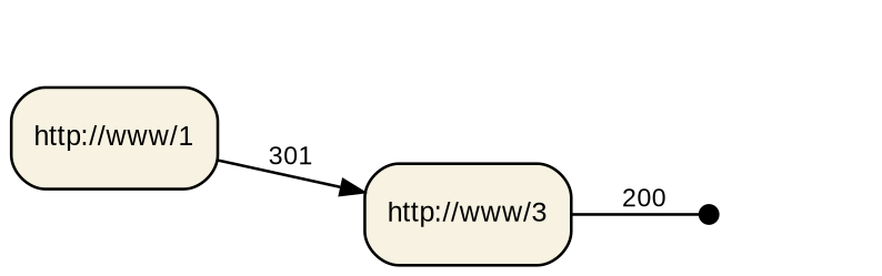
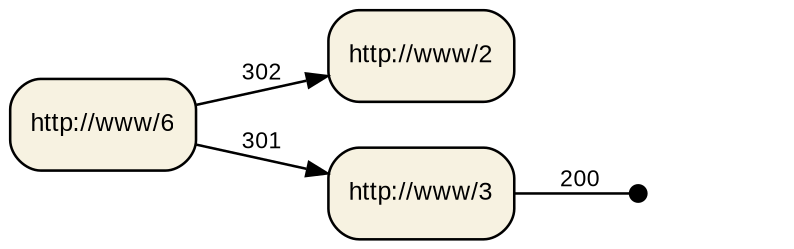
  digraph {
    rankdir=LR
    node [fillcolor="#f7f2e1" fontname=Arial fontsize=10 shape=box style="filled,rounded"]
    edge [arrowsize=0.80 fontname=Arial fontsize=9]
-   n1 [label="http://www/1"]
+   n1 [label="http://www/6"]
+   n2 [label="http://www/2"]
    n3 [label="http://www/3"]
    done [style=invis]
+   n1 -> n2 [label=302]
    n1 -> n3 [label=301]
    n3 -> done [arrowhead=dot label=200]
  }
